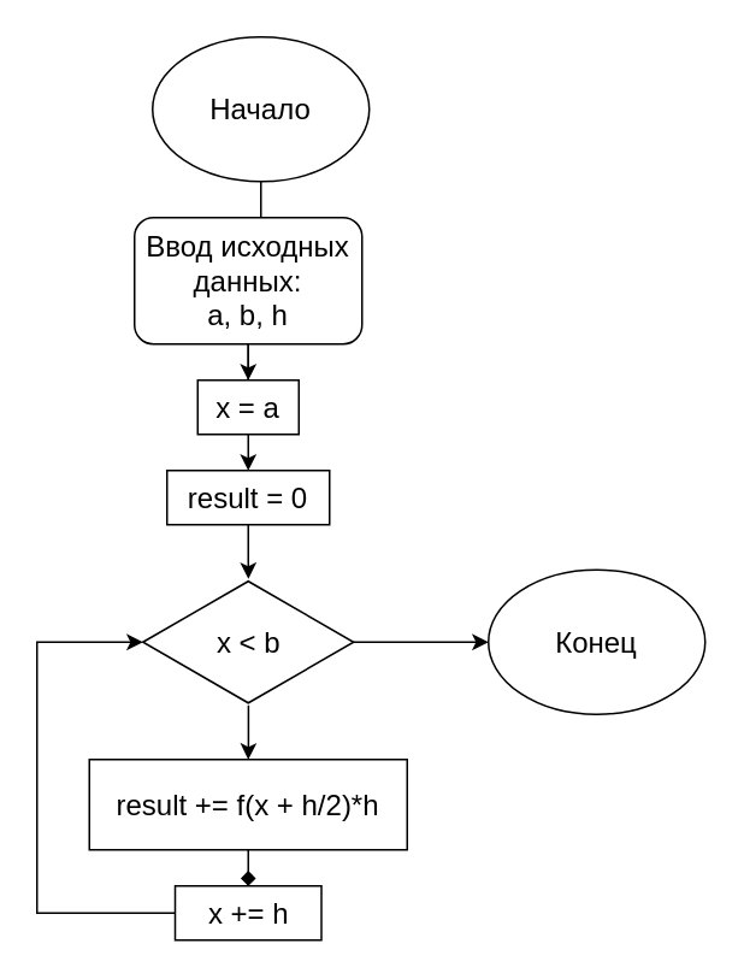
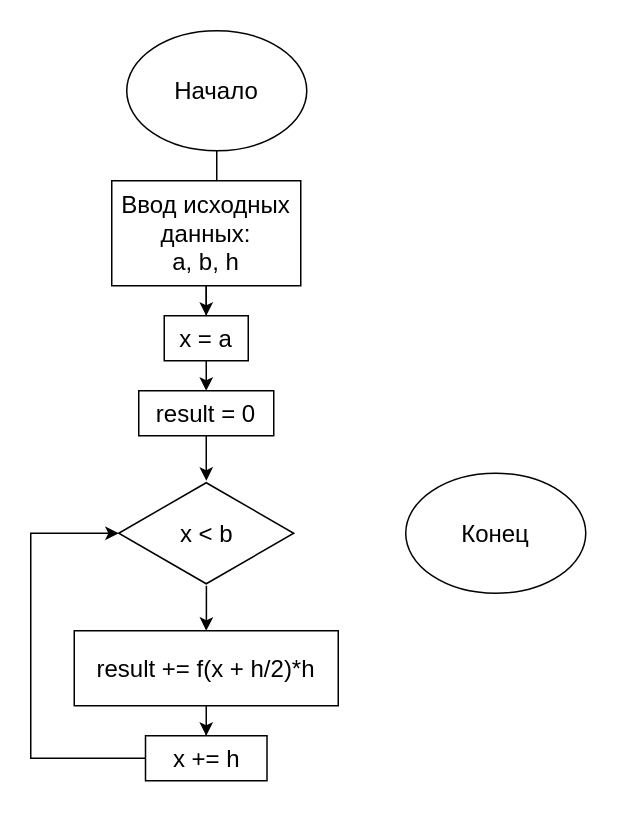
  <mxCell id="0" />
  <mxCell id="1" parent="0" />
  <mxCell id="2" value="" style="edgeStyle=orthogonalEdgeStyle;rounded=0;orthogonalLoop=1;jettySize=auto;html=1;fontSize=16;" edge="1" parent="1" source="3" target="6"><mxGeometry relative="1" as="geometry" /></mxCell>
  <mxCell id="3" value="&lt;font style=&quot;font-size: 16px&quot;&gt;Начало&lt;/font&gt;" style="ellipse;whiteSpace=wrap;html=1;" vertex="1" parent="1"><mxGeometry x="84" y="20" width="120" height="80" as="geometry" /></mxCell>
  <mxCell id="4" value="" style="edgeStyle=orthogonalEdgeStyle;rounded=0;orthogonalLoop=1;jettySize=auto;html=1;fontSize=16;" edge="1" parent="1" source="5" target="8"><mxGeometry relative="1" as="geometry" /></mxCell>
- <mxCell id="5" value="Ввод исходных данных:&lt;br&gt;a, b, h" style="whiteSpace=wrap;html=1;fontSize=16;rounded=1;" vertex="1" parent="1"><mxGeometry x="74" y="120" width="126" height="70" as="geometry" /></mxCell>
+ <mxCell id="5" value="Ввод исходных данных:&lt;br&gt;a, b, h" style="rounded=0;whiteSpace=wrap;html=1;fontSize=16;" vertex="1" parent="1"><mxGeometry x="74" y="120" width="126" height="70" as="geometry" /></mxCell>
  <mxCell id="6" value="x = a" style="rounded=0;whiteSpace=wrap;html=1;fontSize=16;" vertex="1" parent="1"><mxGeometry x="109" y="210" width="56" height="30" as="geometry" /></mxCell>
  <mxCell id="7" value="" style="edgeStyle=orthogonalEdgeStyle;rounded=0;orthogonalLoop=1;jettySize=auto;html=1;fontSize=16;" edge="1" parent="1" source="8" target="11"><mxGeometry relative="1" as="geometry" /></mxCell>
  <mxCell id="8" value="result = 0" style="rounded=0;whiteSpace=wrap;html=1;fontSize=16;" vertex="1" parent="1"><mxGeometry x="92" y="260" width="90" height="30" as="geometry" /></mxCell>
  <mxCell id="9" value="" style="edgeStyle=orthogonalEdgeStyle;rounded=0;orthogonalLoop=1;jettySize=auto;html=1;fontSize=16;" edge="1" parent="1" source="11" target="13"><mxGeometry relative="1" as="geometry" /></mxCell>
- <mxCell id="10" value="" style="edgeStyle=orthogonalEdgeStyle;rounded=0;orthogonalLoop=1;jettySize=auto;html=1;fontSize=16;" edge="1" parent="1" source="11" target="14"><mxGeometry relative="1" as="geometry" /></mxCell>
  <mxCell id="11" value="x &amp;lt; b" style="html=1;whiteSpace=wrap;aspect=fixed;shape=isoRectangle;fontSize=16;" vertex="1" parent="1"><mxGeometry x="78.66" y="320" width="116.67" height="70" as="geometry" /></mxCell>
- <mxCell id="12" value="" style="edgeStyle=orthogonalEdgeStyle;rounded=0;orthogonalLoop=1;jettySize=auto;html=1;fontSize=16;endArrow=diamond;" edge="1" parent="1" source="13" target="16"><mxGeometry relative="1" as="geometry" /></mxCell>
+ <mxCell id="12" value="" style="edgeStyle=orthogonalEdgeStyle;rounded=0;orthogonalLoop=1;jettySize=auto;html=1;fontSize=16;" edge="1" parent="1" source="13" target="16"><mxGeometry relative="1" as="geometry" /></mxCell>
  <mxCell id="13" value="result += f(x + h/2)*h" style="rounded=0;whiteSpace=wrap;html=1;fontSize=16;" vertex="1" parent="1"><mxGeometry x="49" y="420" width="176" height="50" as="geometry" /></mxCell>
  <mxCell id="14" value="Конец" style="ellipse;whiteSpace=wrap;html=1;fontSize=16;" vertex="1" parent="1"><mxGeometry x="270" y="315" width="120" height="80" as="geometry" /></mxCell>
  <mxCell id="15" style="edgeStyle=orthogonalEdgeStyle;rounded=0;orthogonalLoop=1;jettySize=auto;html=1;fontSize=16;" edge="1" parent="1" source="16" target="11"><mxGeometry relative="1" as="geometry"><Array as="points"><mxPoint x="20" y="505" /><mxPoint x="20" y="355" /></Array></mxGeometry></mxCell>
  <mxCell id="16" value="x += h" style="rounded=0;whiteSpace=wrap;html=1;fontSize=16;" vertex="1" parent="1"><mxGeometry x="96.5" y="490" width="81" height="30" as="geometry" /></mxCell>
